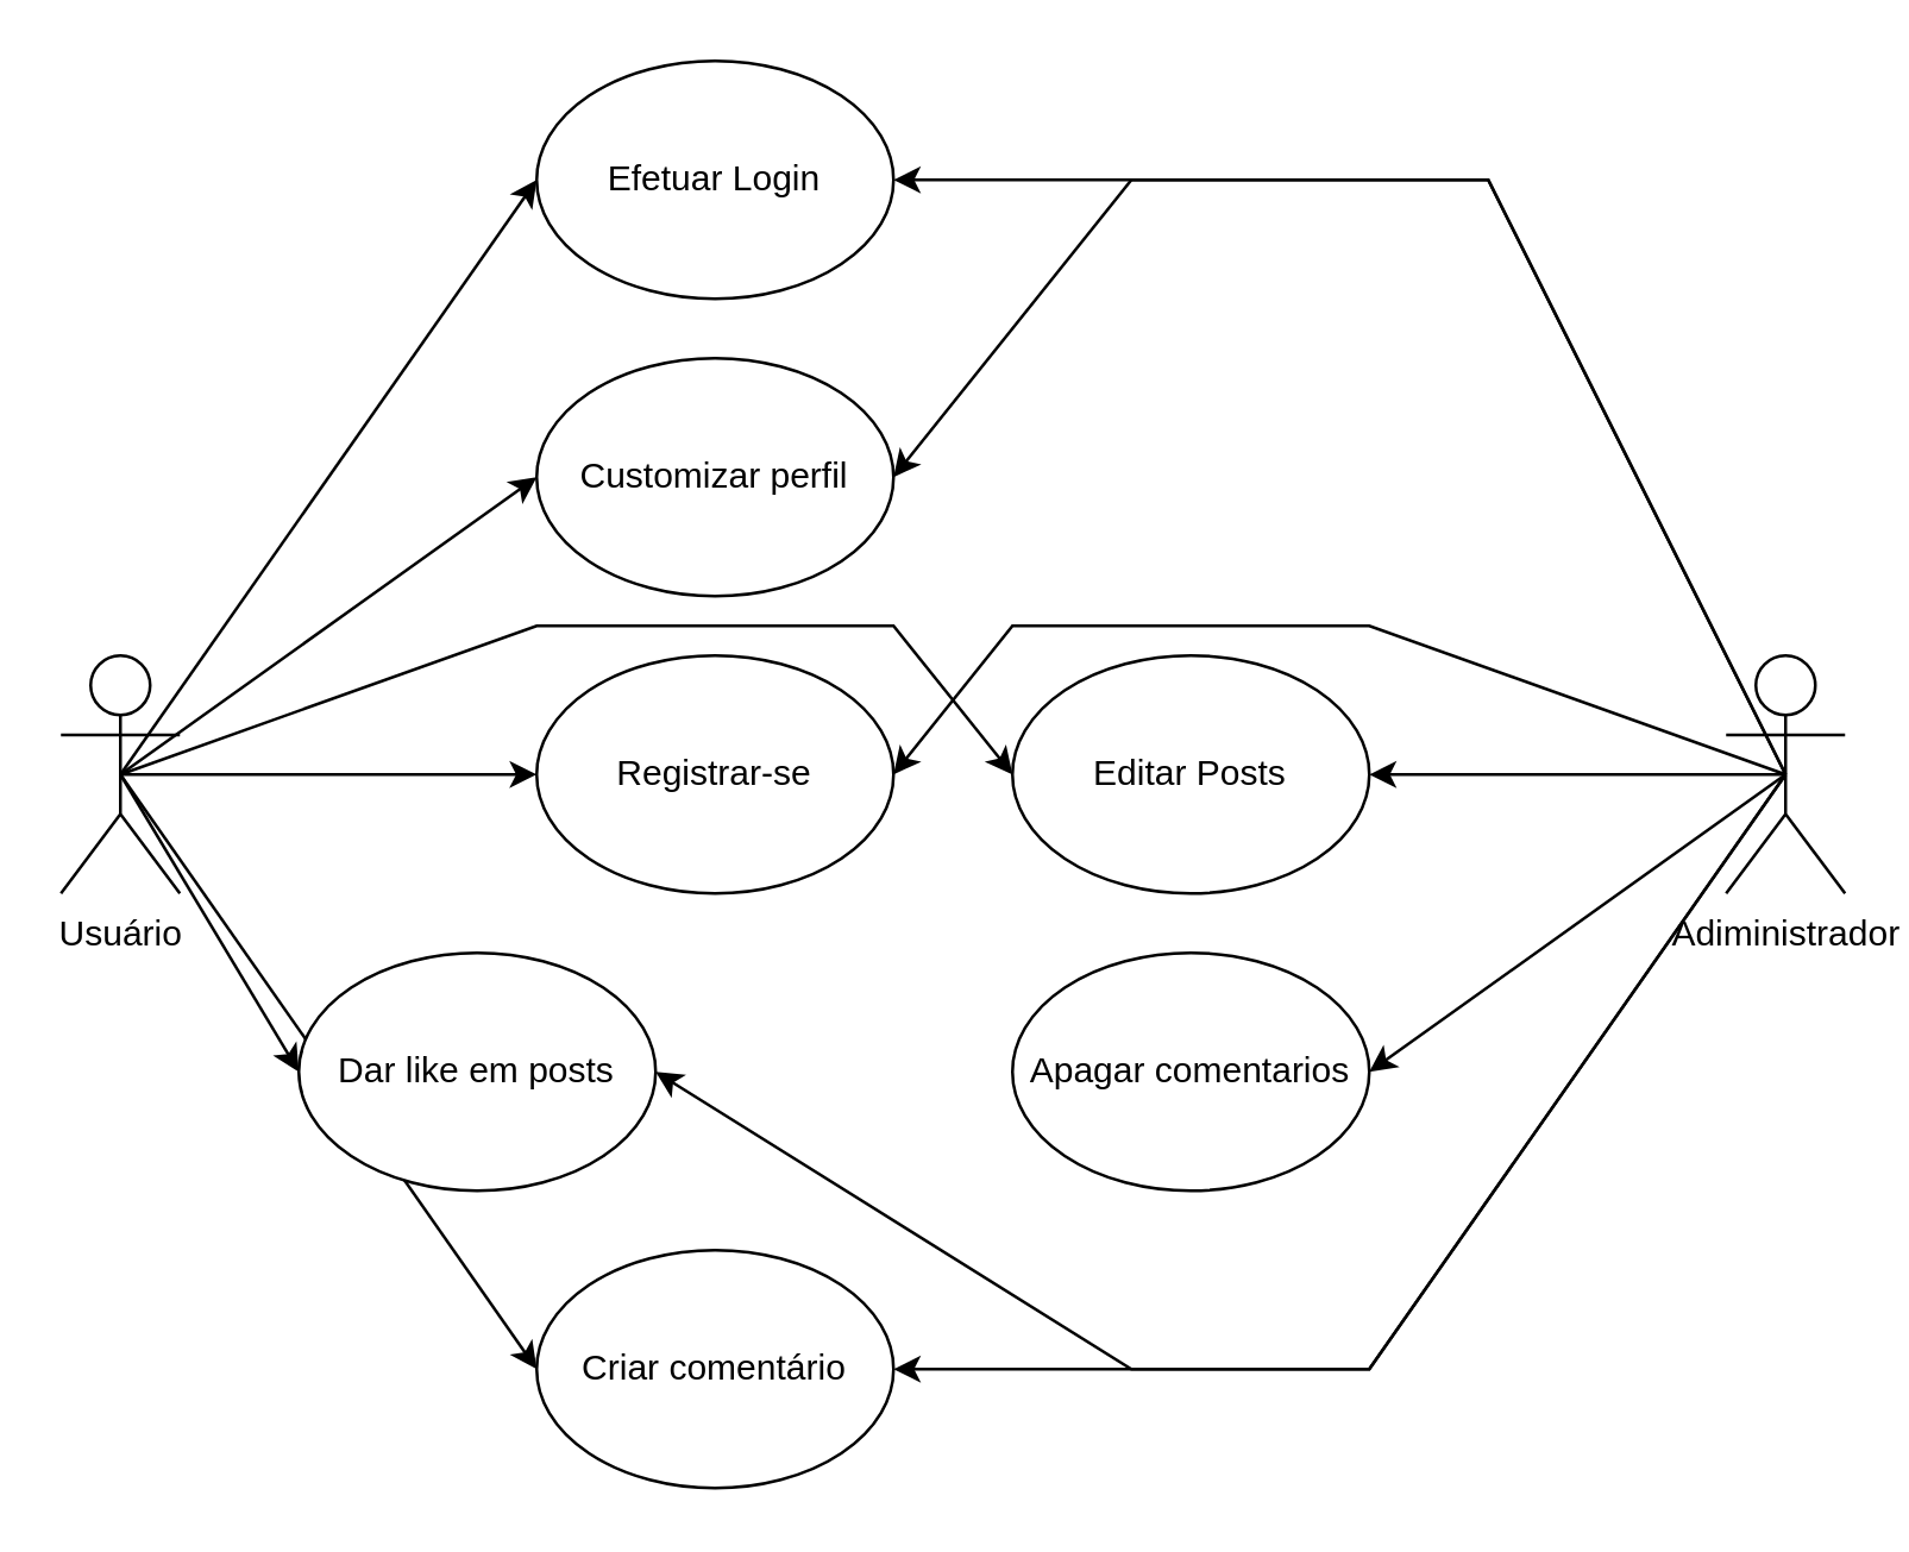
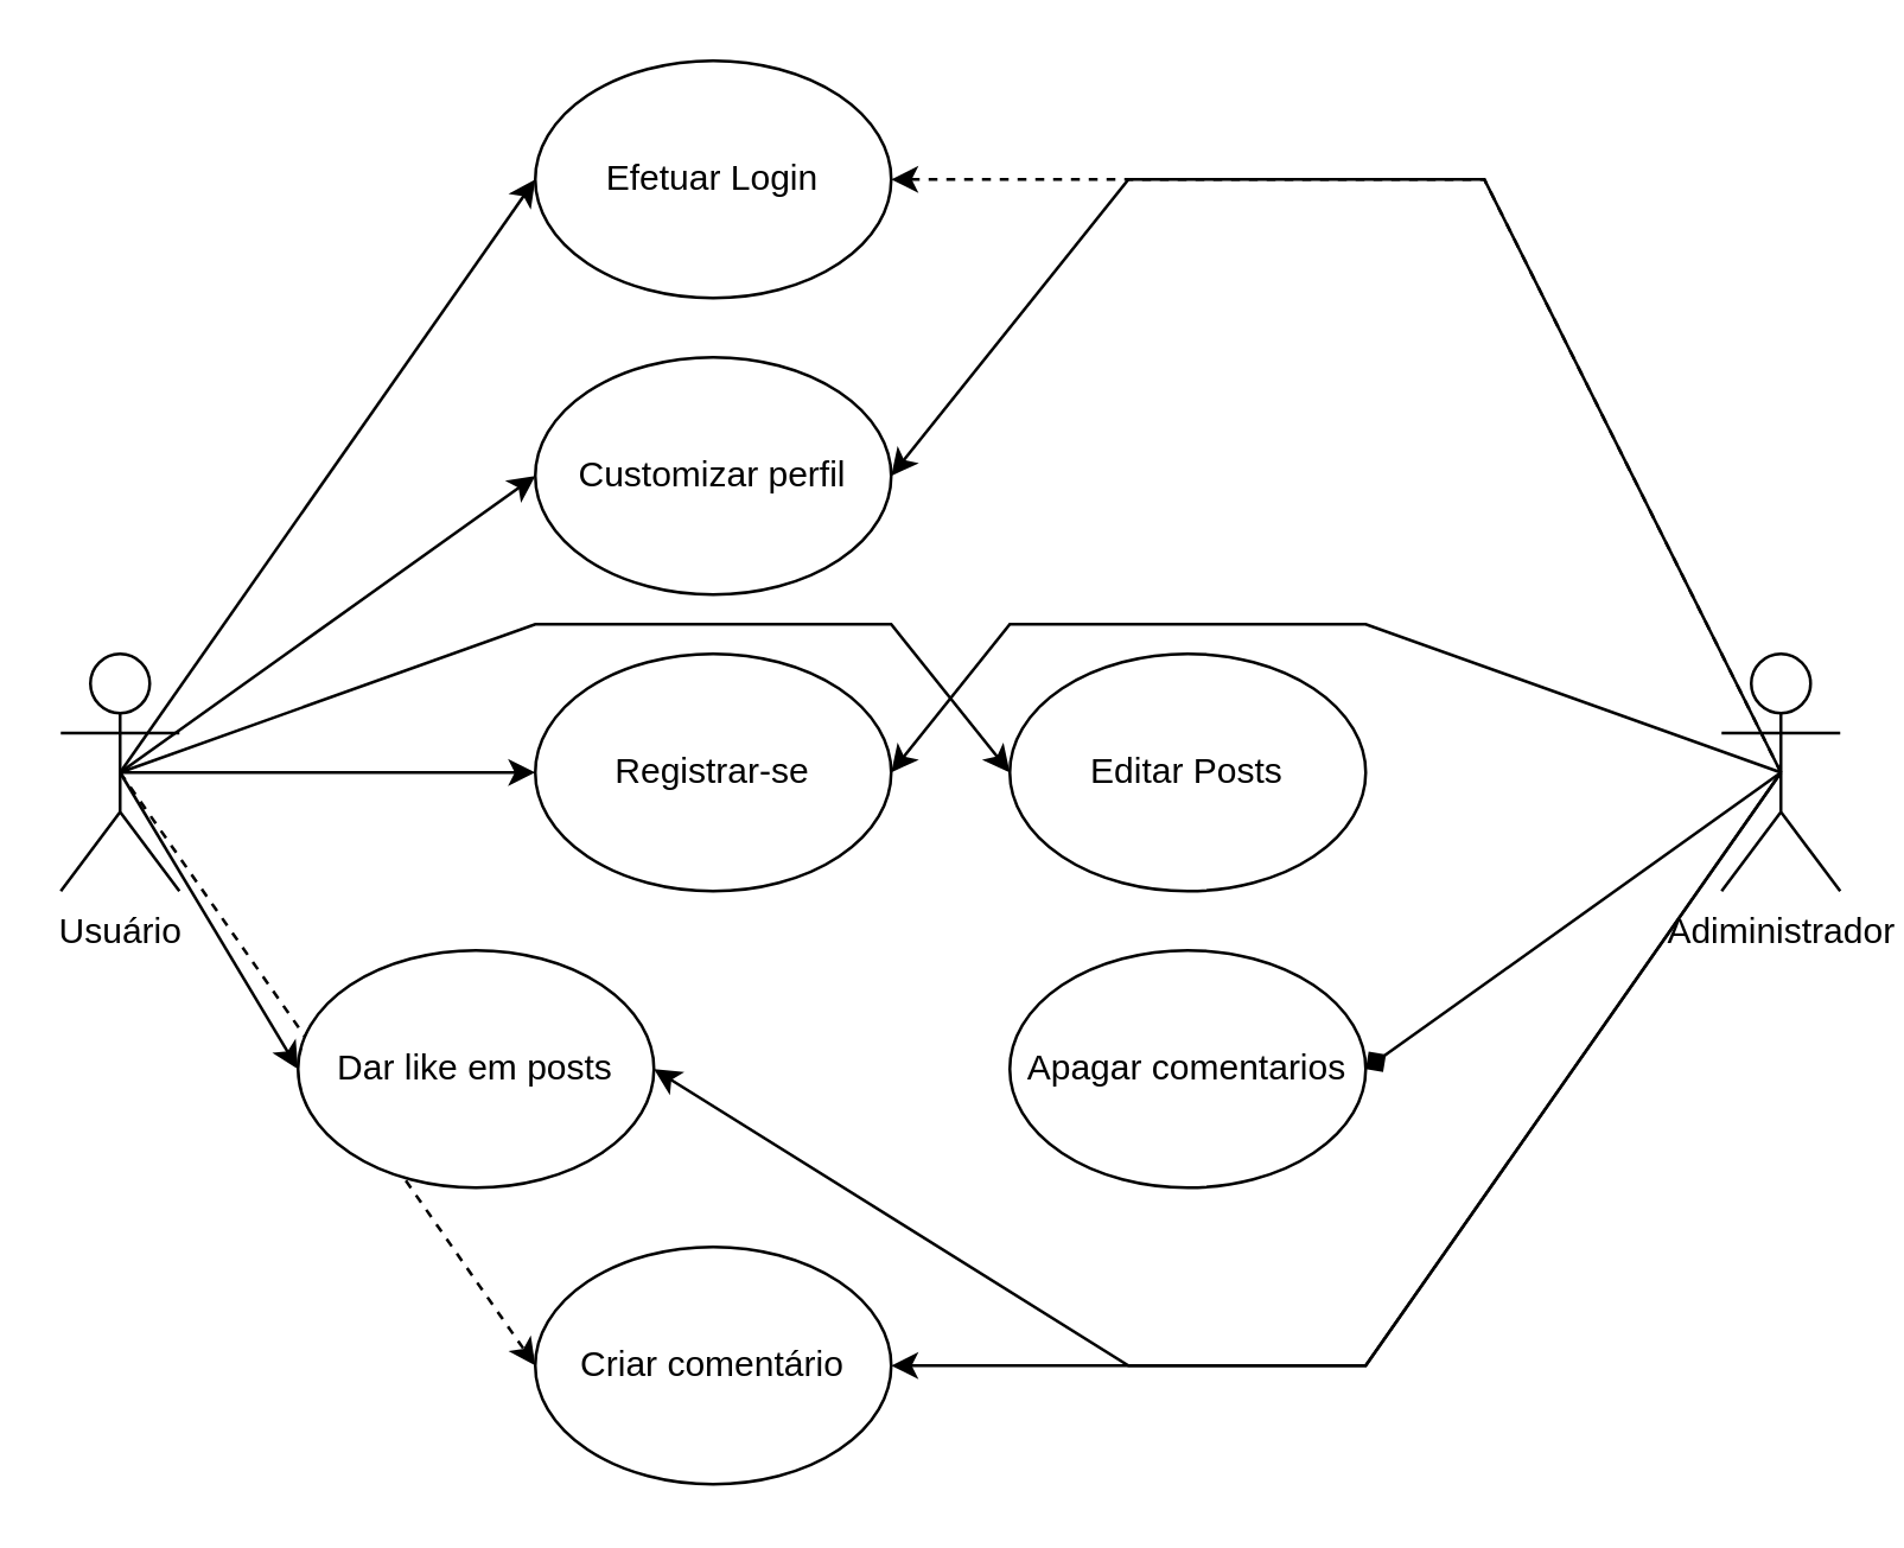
  <mxCell id="0" />
  <mxCell id="1" parent="0" />
  <mxCell id="2" value="Usuário" style="shape=umlActor;verticalLabelPosition=bottom;verticalAlign=top;html=1;outlineConnect=0;" parent="1" vertex="1"><mxGeometry x="20" y="220" width="40" height="80" as="geometry" /></mxCell>
  <mxCell id="3" value="Adiministrador&lt;br&gt;" style="shape=umlActor;verticalLabelPosition=bottom;verticalAlign=top;html=1;outlineConnect=0;" parent="1" vertex="1"><mxGeometry x="580" y="220" width="40" height="80" as="geometry" /></mxCell>
  <mxCell id="4" value="Efetuar Login" style="ellipse;whiteSpace=wrap;html=1;" parent="1" vertex="1"><mxGeometry x="180" y="20" width="120" height="80" as="geometry" /></mxCell>
  <mxCell id="5" value="Registrar-se" style="ellipse;whiteSpace=wrap;html=1;" parent="1" vertex="1"><mxGeometry x="180" y="220" width="120" height="80" as="geometry" /></mxCell>
  <mxCell id="6" value="" style="endArrow=classic;html=1;rounded=0;exitX=0.5;exitY=0.5;exitDx=0;exitDy=0;exitPerimeter=0;entryX=0;entryY=0.5;entryDx=0;entryDy=0;" parent="1" source="2" target="5" edge="1"><mxGeometry width="50" height="50" relative="1" as="geometry"><mxPoint x="220" y="290" as="sourcePoint" /><mxPoint x="270" y="240" as="targetPoint" /></mxGeometry></mxCell>
  <mxCell id="7" value="" style="endArrow=classic;html=1;rounded=0;entryX=0;entryY=0.5;entryDx=0;entryDy=0;exitX=0.5;exitY=0.5;exitDx=0;exitDy=0;exitPerimeter=0;" parent="1" source="2" target="4" edge="1"><mxGeometry width="50" height="50" relative="1" as="geometry"><mxPoint x="220" y="290" as="sourcePoint" /><mxPoint x="270" y="240" as="targetPoint" /></mxGeometry></mxCell>
  <mxCell id="8" value="Criar comentário" style="ellipse;whiteSpace=wrap;html=1;" parent="1" vertex="1"><mxGeometry x="180" y="420" width="120" height="80" as="geometry" /></mxCell>
- <mxCell id="9" value="" style="endArrow=classic;html=1;rounded=0;entryX=0;entryY=0.5;entryDx=0;entryDy=0;exitX=0.5;exitY=0.5;exitDx=0;exitDy=0;exitPerimeter=0;" parent="1" source="2" target="8" edge="1"><mxGeometry width="50" height="50" relative="1" as="geometry"><mxPoint x="220" y="290" as="sourcePoint" /><mxPoint x="270" y="240" as="targetPoint" /></mxGeometry></mxCell>
+ <mxCell id="9" value="" style="endArrow=classic;html=1;rounded=0;entryX=0;entryY=0.5;entryDx=0;entryDy=0;exitX=0.5;exitY=0.5;exitDx=0;exitDy=0;exitPerimeter=0;dashed=1;" parent="1" source="2" target="8" edge="1"><mxGeometry width="50" height="50" relative="1" as="geometry"><mxPoint x="220" y="290" as="sourcePoint" /><mxPoint x="270" y="240" as="targetPoint" /></mxGeometry></mxCell>
  <mxCell id="10" value="Dar like em posts" style="ellipse;whiteSpace=wrap;html=1;" parent="1" vertex="1"><mxGeometry x="100" y="320" width="120" height="80" as="geometry" /></mxCell>
  <mxCell id="11" value="" style="endArrow=classic;html=1;rounded=0;entryX=0;entryY=0.5;entryDx=0;entryDy=0;exitX=0.5;exitY=0.5;exitDx=0;exitDy=0;exitPerimeter=0;" parent="1" source="2" target="10" edge="1"><mxGeometry width="50" height="50" relative="1" as="geometry"><mxPoint x="220" y="290" as="sourcePoint" /><mxPoint x="270" y="240" as="targetPoint" /><Array as="points" /></mxGeometry></mxCell>
- <mxCell id="12" value="" style="endArrow=classic;html=1;rounded=0;entryX=1;entryY=0.5;entryDx=0;entryDy=0;exitX=0.5;exitY=0.5;exitDx=0;exitDy=0;exitPerimeter=0;" parent="1" source="3" target="13" edge="1"><mxGeometry width="50" height="50" relative="1" as="geometry"><mxPoint x="590" y="390" as="sourcePoint" /><mxPoint x="670" y="360" as="targetPoint" /></mxGeometry></mxCell>
+ <mxCell id="12" value="" style="endArrow=diamond;html=1;rounded=0;entryX=1;entryY=0.5;entryDx=0;entryDy=0;exitX=0.5;exitY=0.5;exitDx=0;exitDy=0;exitPerimeter=0;" parent="1" source="3" target="13" edge="1"><mxGeometry width="50" height="50" relative="1" as="geometry"><mxPoint x="590" y="390" as="sourcePoint" /><mxPoint x="670" y="360" as="targetPoint" /></mxGeometry></mxCell>
  <mxCell id="13" value="Apagar comentarios" style="ellipse;whiteSpace=wrap;html=1;" parent="1" vertex="1"><mxGeometry x="340" y="320" width="120" height="80" as="geometry" /></mxCell>
  <mxCell id="14" value="Customizar perfil" style="ellipse;whiteSpace=wrap;html=1;" parent="1" vertex="1"><mxGeometry x="180" y="120" width="120" height="80" as="geometry" /></mxCell>
  <mxCell id="15" value="" style="endArrow=classic;html=1;rounded=0;entryX=0;entryY=0.5;entryDx=0;entryDy=0;exitX=0.5;exitY=0.5;exitDx=0;exitDy=0;exitPerimeter=0;" parent="1" target="14" edge="1" source="2"><mxGeometry width="50" height="50" relative="1" as="geometry"><mxPoint x="40" y="140" as="sourcePoint" /><mxPoint x="280" y="200" as="targetPoint" /><Array as="points" /></mxGeometry></mxCell>
  <mxCell id="16" value="Editar Posts" style="ellipse;whiteSpace=wrap;html=1;" vertex="1" parent="1"><mxGeometry x="340" y="220" width="120" height="80" as="geometry" /></mxCell>
  <mxCell id="17" value="" style="endArrow=classic;html=1;rounded=0;exitX=0.5;exitY=0.5;exitDx=0;exitDy=0;exitPerimeter=0;entryX=0;entryY=0.5;entryDx=0;entryDy=0;" edge="1" parent="1" source="2" target="16"><mxGeometry width="50" height="50" relative="1" as="geometry"><mxPoint x="350" y="260" as="sourcePoint" /><mxPoint x="340" y="140" as="targetPoint" /><Array as="points"><mxPoint x="180" y="210" /><mxPoint x="300" y="210" /></Array></mxGeometry></mxCell>
- <mxCell id="18" value="" style="endArrow=classic;html=1;rounded=0;exitX=0.5;exitY=0.5;exitDx=0;exitDy=0;exitPerimeter=0;entryX=1;entryY=0.5;entryDx=0;entryDy=0;" edge="1" parent="1" source="3" target="16"><mxGeometry width="50" height="50" relative="1" as="geometry"><mxPoint x="380" y="330" as="sourcePoint" /><mxPoint x="430" y="280" as="targetPoint" /></mxGeometry></mxCell>
  <mxCell id="19" value="" style="endArrow=classic;html=1;rounded=0;entryX=1;entryY=0.5;entryDx=0;entryDy=0;exitX=0.5;exitY=0.5;exitDx=0;exitDy=0;exitPerimeter=0;" edge="1" parent="1" source="3" target="8"><mxGeometry width="50" height="50" relative="1" as="geometry"><mxPoint x="390" y="350" as="sourcePoint" /><mxPoint x="440" y="300" as="targetPoint" /><Array as="points"><mxPoint x="460" y="460" /></Array></mxGeometry></mxCell>
- <mxCell id="20" value="" style="endArrow=classic;html=1;rounded=0;entryX=1;entryY=0.5;entryDx=0;entryDy=0;exitX=0.5;exitY=0.5;exitDx=0;exitDy=0;exitPerimeter=0;" edge="1" parent="1" source="3" target="4"><mxGeometry width="50" height="50" relative="1" as="geometry"><mxPoint x="390" y="230" as="sourcePoint" /><mxPoint x="440" y="180" as="targetPoint" /><Array as="points"><mxPoint x="500" y="60" /></Array></mxGeometry></mxCell>
+ <mxCell id="20" value="" style="endArrow=classic;html=1;rounded=0;entryX=1;entryY=0.5;entryDx=0;entryDy=0;exitX=0.5;exitY=0.5;exitDx=0;exitDy=0;exitPerimeter=0;dashed=1;" edge="1" parent="1" source="3" target="4"><mxGeometry width="50" height="50" relative="1" as="geometry"><mxPoint x="390" y="230" as="sourcePoint" /><mxPoint x="440" y="180" as="targetPoint" /><Array as="points"><mxPoint x="500" y="60" /></Array></mxGeometry></mxCell>
  <mxCell id="21" value="" style="endArrow=classic;html=1;rounded=0;exitX=0.5;exitY=0.5;exitDx=0;exitDy=0;exitPerimeter=0;entryX=1;entryY=0.5;entryDx=0;entryDy=0;" edge="1" parent="1" source="3" target="10"><mxGeometry width="50" height="50" relative="1" as="geometry"><mxPoint x="360" y="330" as="sourcePoint" /><mxPoint x="410" y="280" as="targetPoint" /><Array as="points"><mxPoint x="460" y="460" /><mxPoint x="380" y="460" /></Array></mxGeometry></mxCell>
  <mxCell id="22" value="" style="endArrow=classic;html=1;rounded=0;exitX=0.5;exitY=0.5;exitDx=0;exitDy=0;exitPerimeter=0;entryX=1;entryY=0.5;entryDx=0;entryDy=0;" edge="1" parent="1" source="3" target="14"><mxGeometry width="50" height="50" relative="1" as="geometry"><mxPoint x="310" y="240" as="sourcePoint" /><mxPoint x="360" y="190" as="targetPoint" /><Array as="points"><mxPoint x="500" y="60" /><mxPoint x="380" y="60" /></Array></mxGeometry></mxCell>
  <mxCell id="23" value="" style="endArrow=classic;html=1;rounded=0;entryX=1;entryY=0.5;entryDx=0;entryDy=0;exitX=0.5;exitY=0.5;exitDx=0;exitDy=0;exitPerimeter=0;" edge="1" parent="1" source="3" target="5"><mxGeometry width="50" height="50" relative="1" as="geometry"><mxPoint x="540" y="280" as="sourcePoint" /><mxPoint x="350" y="240" as="targetPoint" /><Array as="points"><mxPoint x="460" y="210" /><mxPoint x="340" y="210" /></Array></mxGeometry></mxCell>
